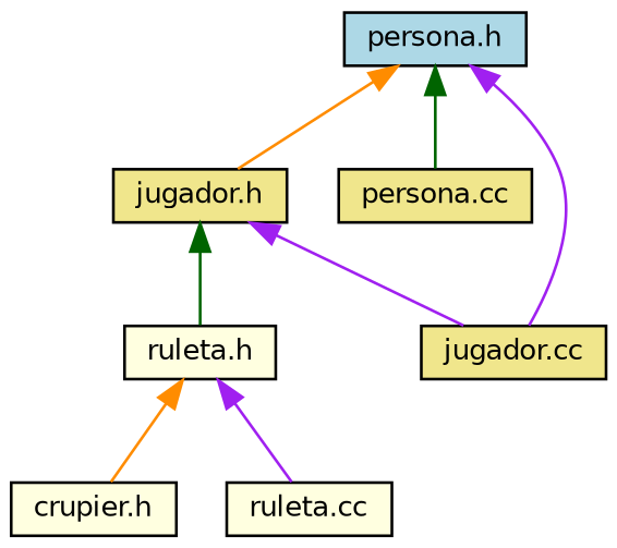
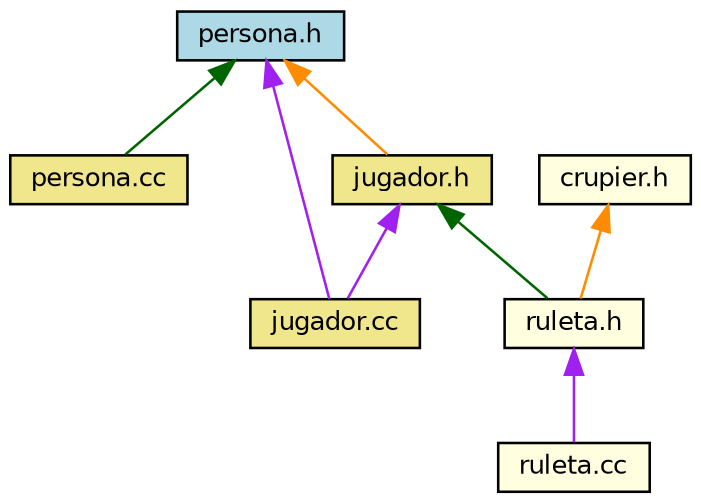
  digraph {
    node [color=black fillcolor=khaki fontname=Helvetica fontsize=10 shape=record style=filled]
    edge [color=purple dir=back fontname=Helvetica fontsize=10 labelfontname=Helvetica labelfontsize=10 style=solid]
    n1 [fillcolor=lightblue fontcolor=black height=0.2 label="persona.h" width=0.4]
    n2 [height=0.2 label="jugador.h" width=0.4]
    n3 [height=0.2 label="persona.cc" width=0.4]
    n4 [height=0.2 label="jugador.cc" width=0.4]
    n5 [fillcolor=lightyellow height=0.2 label="crupier.h" width=0.4]
    n6 [fillcolor=lightyellow height=0.2 label="ruleta.h" width=0.4]
    n7 [fillcolor=lightyellow height=0.2 label="ruleta.cc" width=0.4]
    n1 -> n2 [color=darkorange]
    n1 -> n3 [color=darkgreen]
    n1 -> n4
    n2 -> n4
    n2 -> n6 [color=darkgreen]
-   n6 -> n5 [color=darkorange]
+   n5 -> n6 [color=darkorange]
    n6 -> n7
  }
